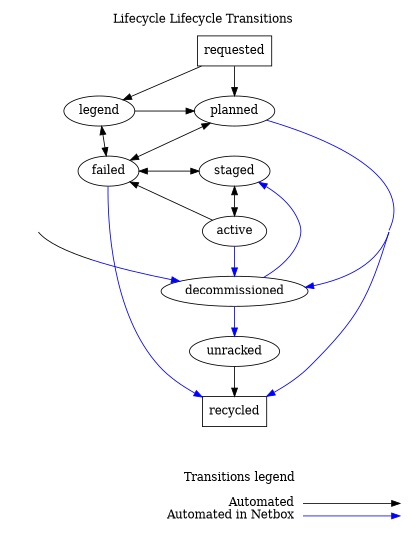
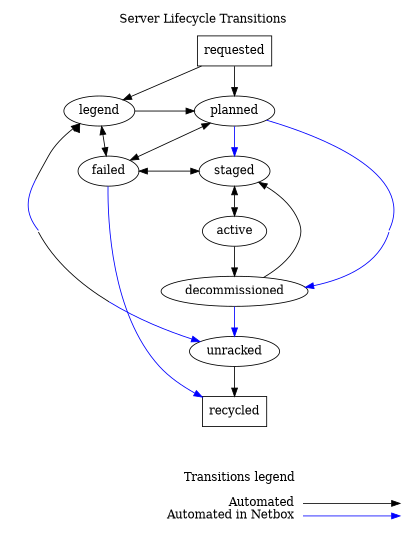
  digraph {
    concentrate=true
    nodesep=1
    rankdir=TB
    ranksep=.5
    failed
    staged [group=main]
    n3 [label=legend]
    planned [group=main]
    requested [group=main shape=box]
    recycled [shape=box]
    active [group=main]
    decommissioned
    unracked
    n10 [color=transparent label=<<table border="0" cellspacing="0" cellpadding="0" cellborder="0">                 <tr><td align="right">Transitions legend  </td></tr>                 <tr><td align="right"> </td></tr>                 <tr><td align="right" port="i1">Automated  </td></tr>                 <tr><td align="right" port="i2">Automated in Netbox  </td></tr>             </table>>]
    n11 [color=transparent label=<<table border="0" cellspacing="0" cellpadding="0" cellborder="0">                 <tr><td align="left"> </td></tr>                 <tr><td align="left"> </td></tr>                 <tr><td align="left" port="i1"> </td></tr>                 <tr><td align="left" port="i2"> </td></tr>             </table>> shape=point]
    subgraph cluster_1 {
      color=transparent
-     label="Lifecycle Lifecycle Transitions"
+     label="Server Lifecycle Transitions"
      requested
      recycled
      active
      decommissioned
      unracked
      subgraph sub_2 {
        color=transparent
        label="Server Lifecycle Transitions"
        rank=same
        failed
        staged
      }
      subgraph sub_3 {
        color=transparent
        label="Server Lifecycle Transitions"
        rank=same
        n3
        planned
      }
    }
    subgraph cluster_4 {
      color=transparent
      rank=sink
      subgraph sub_5 {
        color=transparent
        rank=same
        n10
        n11
      }
    }
    staged -> failed [dir=both]
    staged -> active [dir=both weight=5]
    n3 -> failed [dir=both]
    n3 -> planned
-   n3 -> decommissioned [color="black;0.5:blue" dir=both]
+   n3 -> unracked [color="black;0.5:blue" dir=both]
    planned -> failed [dir=both]
-   planned -> recycled [color=blue weight=5]
+   planned -> staged [color=blue weight=5]
    planned -> decommissioned [color=blue]
    requested -> n3
    requested -> planned [weight=5]
    recycled -> failed [color=blue dir=back]
    recycled -> n10 [style=invis]
-   active -> failed
-   active -> decommissioned [color=blue weight=5]
-   decommissioned -> staged [color=blue]
+   active -> decommissioned [color=black weight=5]
+   decommissioned -> staged
    decommissioned -> unracked [color=blue weight=5]
    unracked -> recycled [weight=5]
    n10 -> n11 [headport=i1 tailport=i1]
    n10 -> n11 [color=blue headport=i2 tailport=i2]
  }
